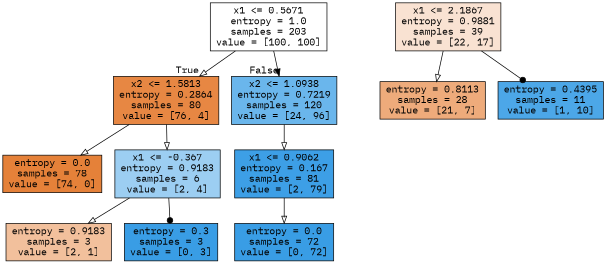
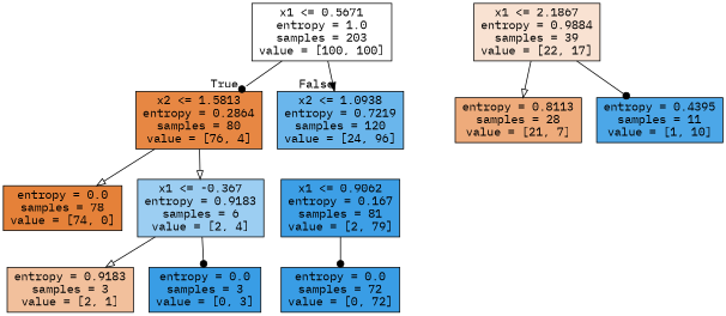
  digraph {
    fontname="IBM Plex Mono"
    node [color=black fillcolor="#399de5ff" fontname="IBM Plex Mono" shape=box style=filled]
    edge [arrowhead=onormal fontname="IBM Plex Mono"]
    n1 [fillcolor="#e5813900" label="x1 <= 0.5671\nentropy = 1.0\nsamples = 203\nvalue = [100, 100]"]
    n2 [fillcolor="#e58139f2" label="x2 <= 1.5813\nentropy = 0.2864\nsamples = 80\nvalue = [76, 4]"]
    n3 [fillcolor="#399de5bf" label="x2 <= 1.0938\nentropy = 0.7219\nsamples = 120\nvalue = [24, 96]"]
    n4 [fillcolor="#e58139ff" label="entropy = 0.0\nsamples = 78\nvalue = [74, 0]"]
    n5 [fillcolor="#399de57f" label="x1 <= -0.367\nentropy = 0.9183\nsamples = 6\nvalue = [2, 4]"]
    n6 [fillcolor="#399de5f9" label="x1 <= 0.9062\nentropy = 0.167\nsamples = 81\nvalue = [2, 79]"]
    n7 [fillcolor="#e581397f" label="entropy = 0.9183\nsamples = 3\nvalue = [2, 1]"]
-   n8 [label="entropy = 0.3\nsamples = 3\nvalue = [0, 3]"]
-   n9 [fillcolor="#e581393a" label="x1 <= 2.1867\nentropy = 0.9881\nsamples = 39\nvalue = [22, 17]"]
+   n8 [label="entropy = 0.0\nsamples = 3\nvalue = [0, 3]"]
+   n9 [fillcolor="#e581393a" label="x1 <= 2.1867\nentropy = 0.9884\nsamples = 39\nvalue = [22, 17]"]
    n10 [fillcolor="#e58139aa" label="entropy = 0.8113\nsamples = 28\nvalue = [21, 7]"]
    n11 [fillcolor="#399de5e6" label="entropy = 0.4395\nsamples = 11\nvalue = [1, 10]"]
    n12 [label="entropy = 0.0\nsamples = 72\nvalue = [0, 72]"]
-   n1 -> n2 [headlabel=True labelangle=45 labeldistance=2.5]
+   n1 -> n2 [arrowhead=dot headlabel=True labelangle=45 labeldistance=2.5]
    n1 -> n3 [arrowhead=normal headlabel=False labelangle=-45 labeldistance=2.5]
    n2 -> n4
    n2 -> n5
-   n3 -> n6
    n5 -> n7
    n5 -> n8 [arrowhead=dot]
-   n6 -> n12
+   n6 -> n12 [arrowhead=dot]
    n9 -> n10
    n9 -> n11 [arrowhead=dot]
  }
